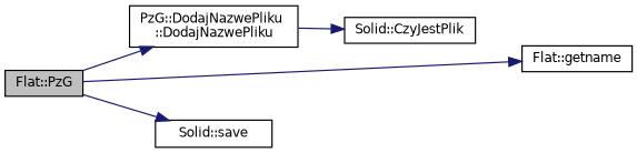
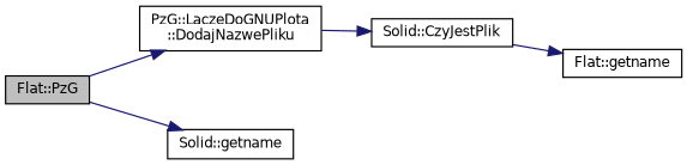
  digraph {
    rankdir=LR
    node [color=black fillcolor=white fontname=Helvetica fontsize=10 shape=record style=filled]
    edge [color=midnightblue fontname=Helvetica fontsize=10 labelfontname=Helvetica labelfontsize=10 style=solid]
    n1 [fillcolor=grey75 fontcolor=black height=0.2 label="Flat::PzG" width=0.4]
-   n2 [height=0.2 label="PzG::DodajNazwePliku\l::DodajNazwePliku" width=0.4]
+   n2 [height=0.2 label="PzG::LaczeDoGNUPlota\l::DodajNazwePliku" width=0.4]
    n3 [height=0.2 label="Flat::getname" width=0.4]
-   n4 [height=0.2 label="Solid::save" width=0.4]
+   n4 [height=0.2 label="Solid::getname" width=0.4]
    n5 [height=0.2 label="Solid::CzyJestPlik" width=0.4]
    n1 -> n2
-   n1 -> n3
+   n5 -> n3
    n1 -> n4
    n2 -> n5
  }
